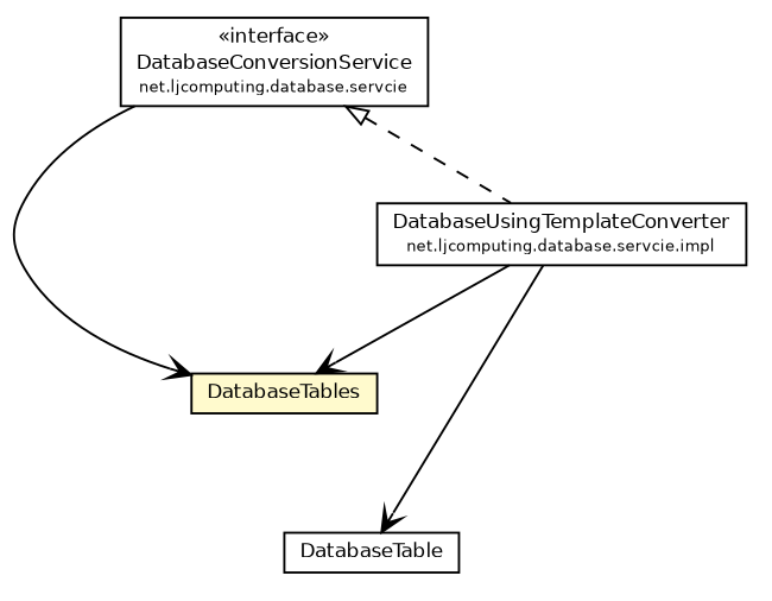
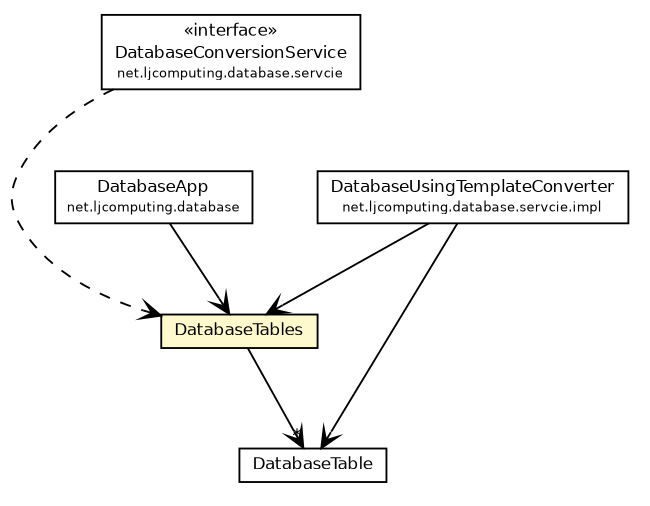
  digraph {
    nodesep=0.25
    ranksep=0.5
    node [fontcolor=black fontname=Helvetica fontsize=9.0 shape=plaintext]
    edge [arrowhead=open color=black fontcolor=black fontname=Helvetica fontsize=10.0 headport=p labelfontname=Helvetica labelfontsize=10 tailport=p]
    n1 [label=<<table title="net.ljcomputing.database.servcie.impl.DatabaseUsingTemplateConverter" border="0" cellborder="1" cellspacing="0" cellpadding="2" port="p" href="../servcie/impl/DatabaseUsingTemplateConverter.html"> 		<tr><td><table border="0" cellspacing="0" cellpadding="1"> <tr><td align="center" balign="center"> DatabaseUsingTemplateConverter </td></tr> <tr><td align="center" balign="center"><font point-size="7.0"> net.ljcomputing.database.servcie.impl </font></td></tr> 		</table></td></tr> 		</table>>]
    n2 [label=<<table title="net.ljcomputing.database.model.DatabaseTables" border="0" cellborder="1" cellspacing="0" cellpadding="2" port="p" bgcolor="lemonChiffon" href="./DatabaseTables.html"> 		<tr><td><table border="0" cellspacing="0" cellpadding="1"> <tr><td align="center" balign="center"> DatabaseTables </td></tr> 		</table></td></tr> 		</table>>]
    n3 [label=<<table title="net.ljcomputing.database.model.DatabaseTable" border="0" cellborder="1" cellspacing="0" cellpadding="2" port="p" href="./DatabaseTable.html"> 		<tr><td><table border="0" cellspacing="0" cellpadding="1"> <tr><td align="center" balign="center"> DatabaseTable </td></tr> 		</table></td></tr> 		</table>>]
    n4 [label=<<table title="net.ljcomputing.database.servcie.DatabaseConversionService" border="0" cellborder="1" cellspacing="0" cellpadding="2" port="p" href="../servcie/DatabaseConversionService.html"> 		<tr><td><table border="0" cellspacing="0" cellpadding="1"> <tr><td align="center" balign="center"> &#171;interface&#187; </td></tr> <tr><td align="center" balign="center"> DatabaseConversionService </td></tr> <tr><td align="center" balign="center"><font point-size="7.0"> net.ljcomputing.database.servcie </font></td></tr> 		</table></td></tr> 		</table>>]
+   n5 [label=<<table title="net.ljcomputing.database.DatabaseApp" border="0" cellborder="1" cellspacing="0" cellpadding="2" port="p" href="../DatabaseApp.html"> 		<tr><td><table border="0" cellspacing="0" cellpadding="1"> <tr><td align="center" balign="center"> DatabaseApp </td></tr> <tr><td align="center" balign="center"><font point-size="7.0"> net.ljcomputing.database </font></td></tr> 		</table></td></tr> 		</table>>]
    n1 -> n2 [style=solid]
    n1 -> n3 [style=solid]
-   n4 -> n1 [arrowtail=empty dir=back fontsize=10 style=dashed arrowhead="" color="" fontcolor=""]
-   n4 -> n2 [style=solid]
+   n2 -> n3 [headlabel="*"]
+   n4 -> n2 [style=dashed]
+   n5 -> n2
  }
